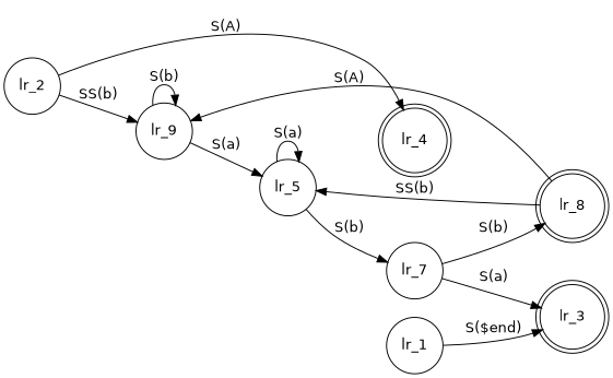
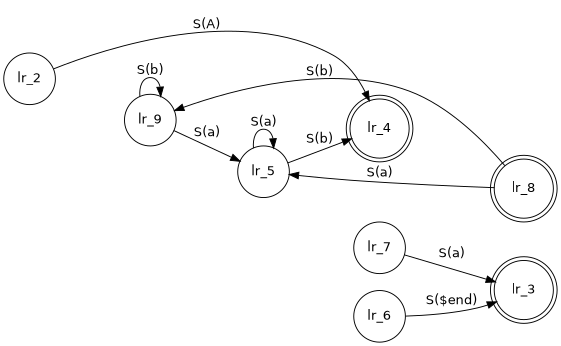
  digraph {
    fontname="DejaVu Sans"
    rankdir=LR
    node [fontname="DejaVu Sans" shape=circle]
    edge [fontname="DejaVu Sans"]
    lr_4 [shape=doublecircle]
    lr_2
    n3 [label=lr_9]
    lr_3 [shape=doublecircle]
-   lr_1
+   lr_1 [label=lr_6]
    lr_8 [shape=doublecircle]
    lr_5
    lr_7
    lr_2 -> lr_4 [label="S(A)"]
-   lr_2 -> n3 [label="SS(b)"]
    n3 -> n3 [label="S(b)"]
    n3 -> lr_5 [label="S(a)"]
    lr_1 -> lr_3 [label="S($end)"]
-   lr_8 -> n3 [label="S(A)"]
-   lr_8 -> lr_5 [label="SS(b)"]
+   lr_8 -> n3 [label="S(b)"]
+   lr_8 -> lr_5 [label="S(a)"]
    lr_5 -> lr_5 [label="S(a)"]
-   lr_5 -> lr_7 [label="S(b)"]
+   lr_5 -> lr_4 [label="S(b)"]
    lr_7 -> lr_3 [label="S(a)"]
-   lr_7 -> lr_8 [label="S(b)"]
  }
